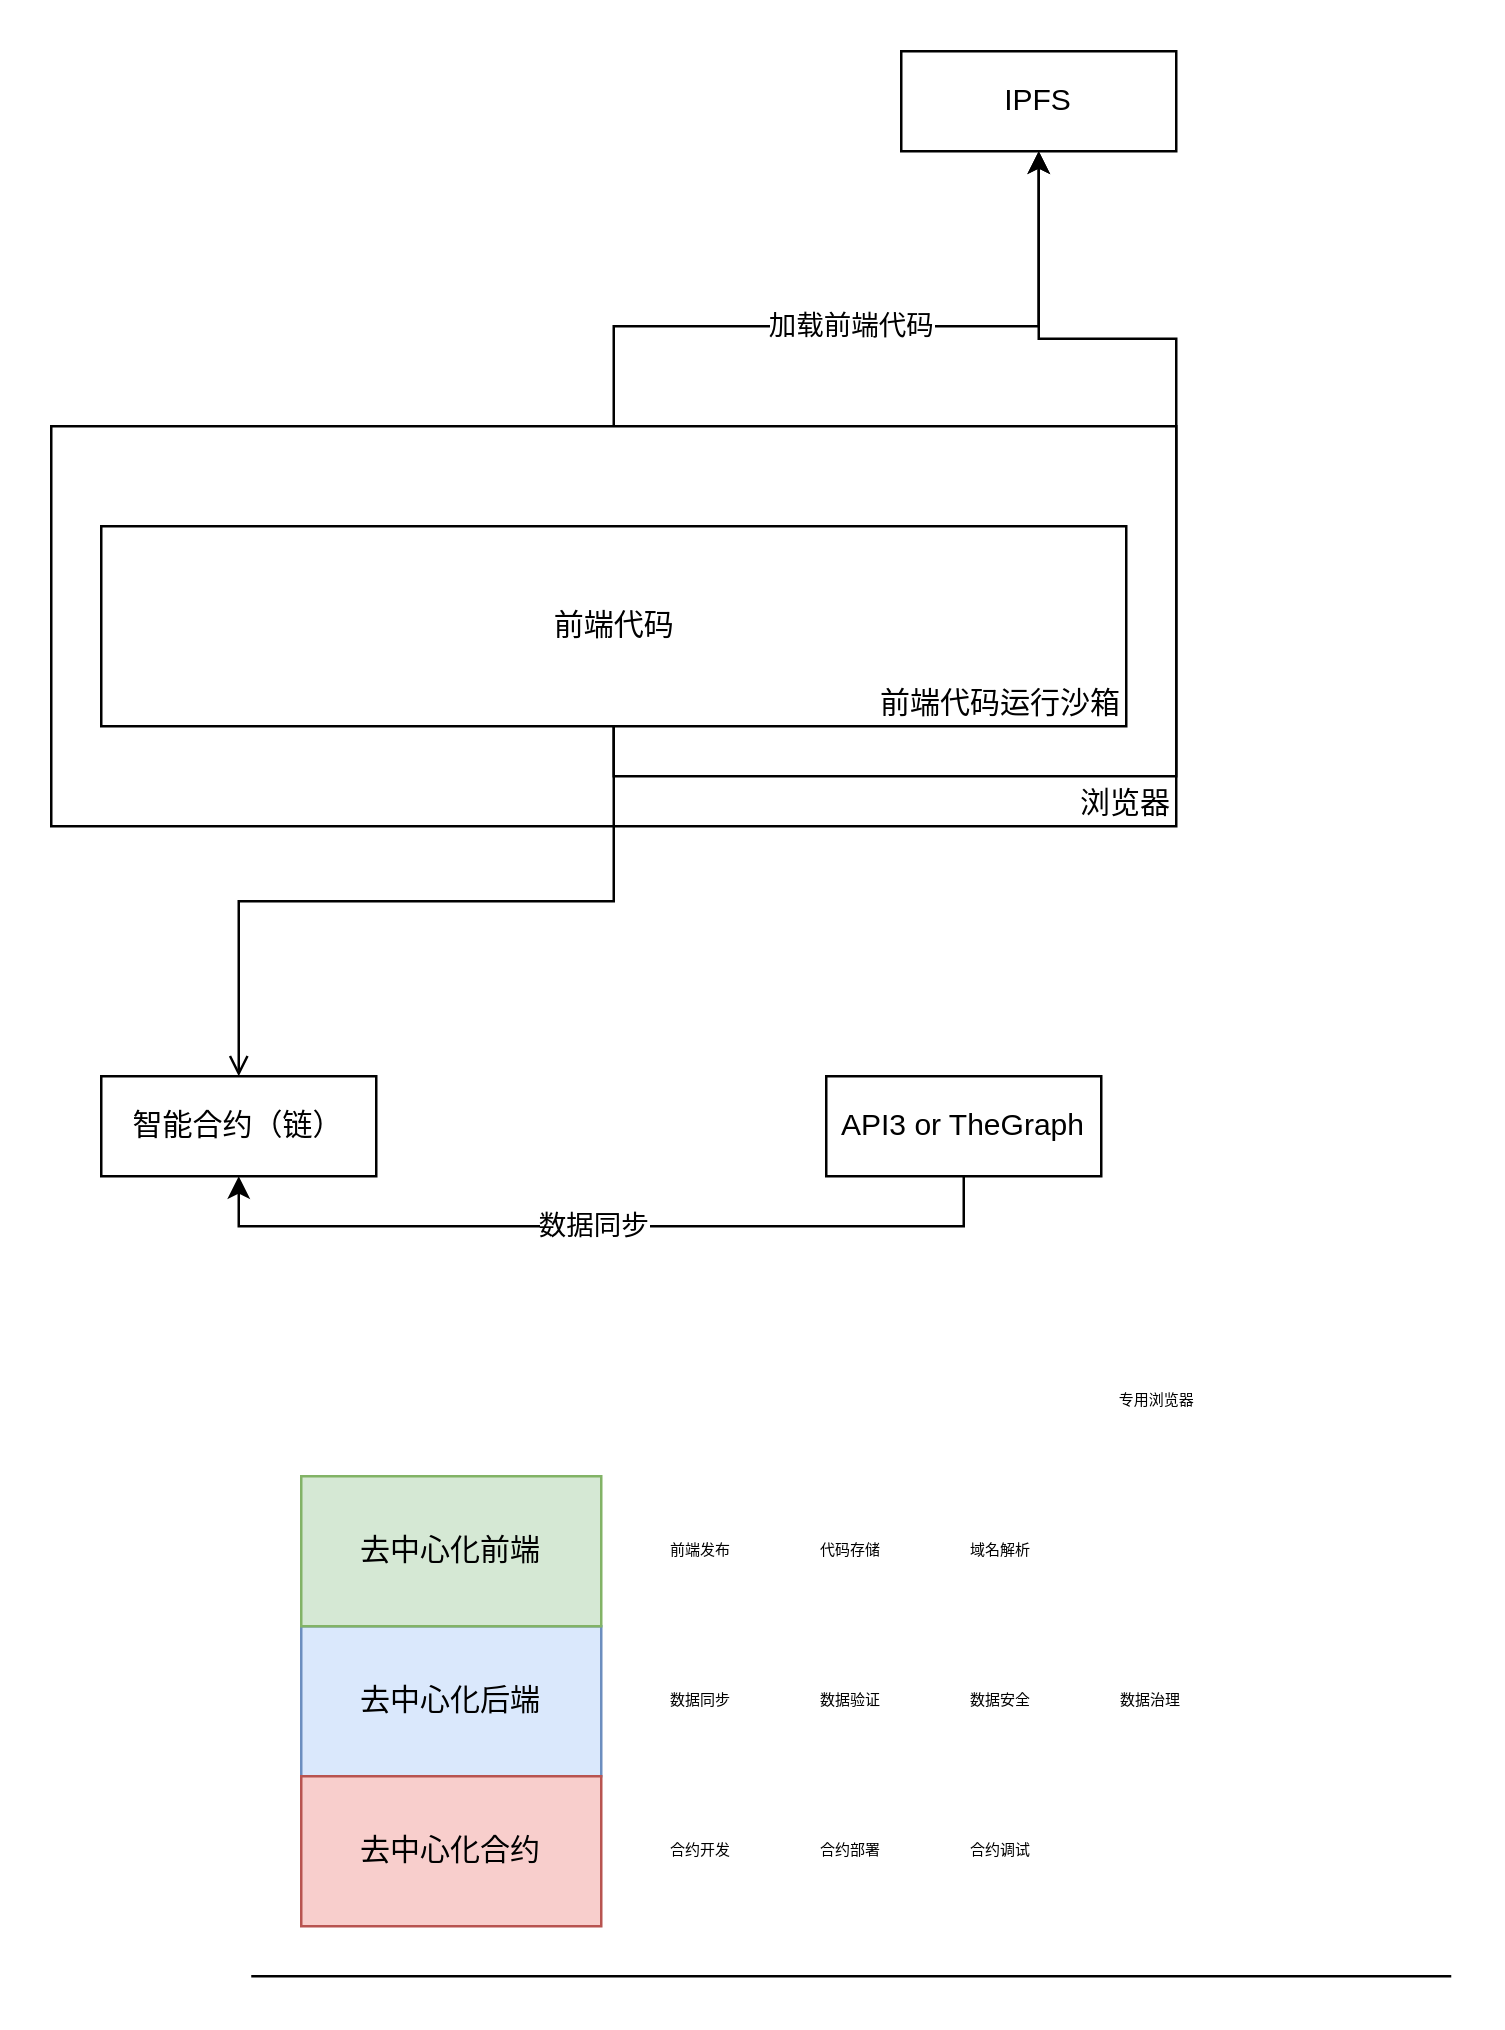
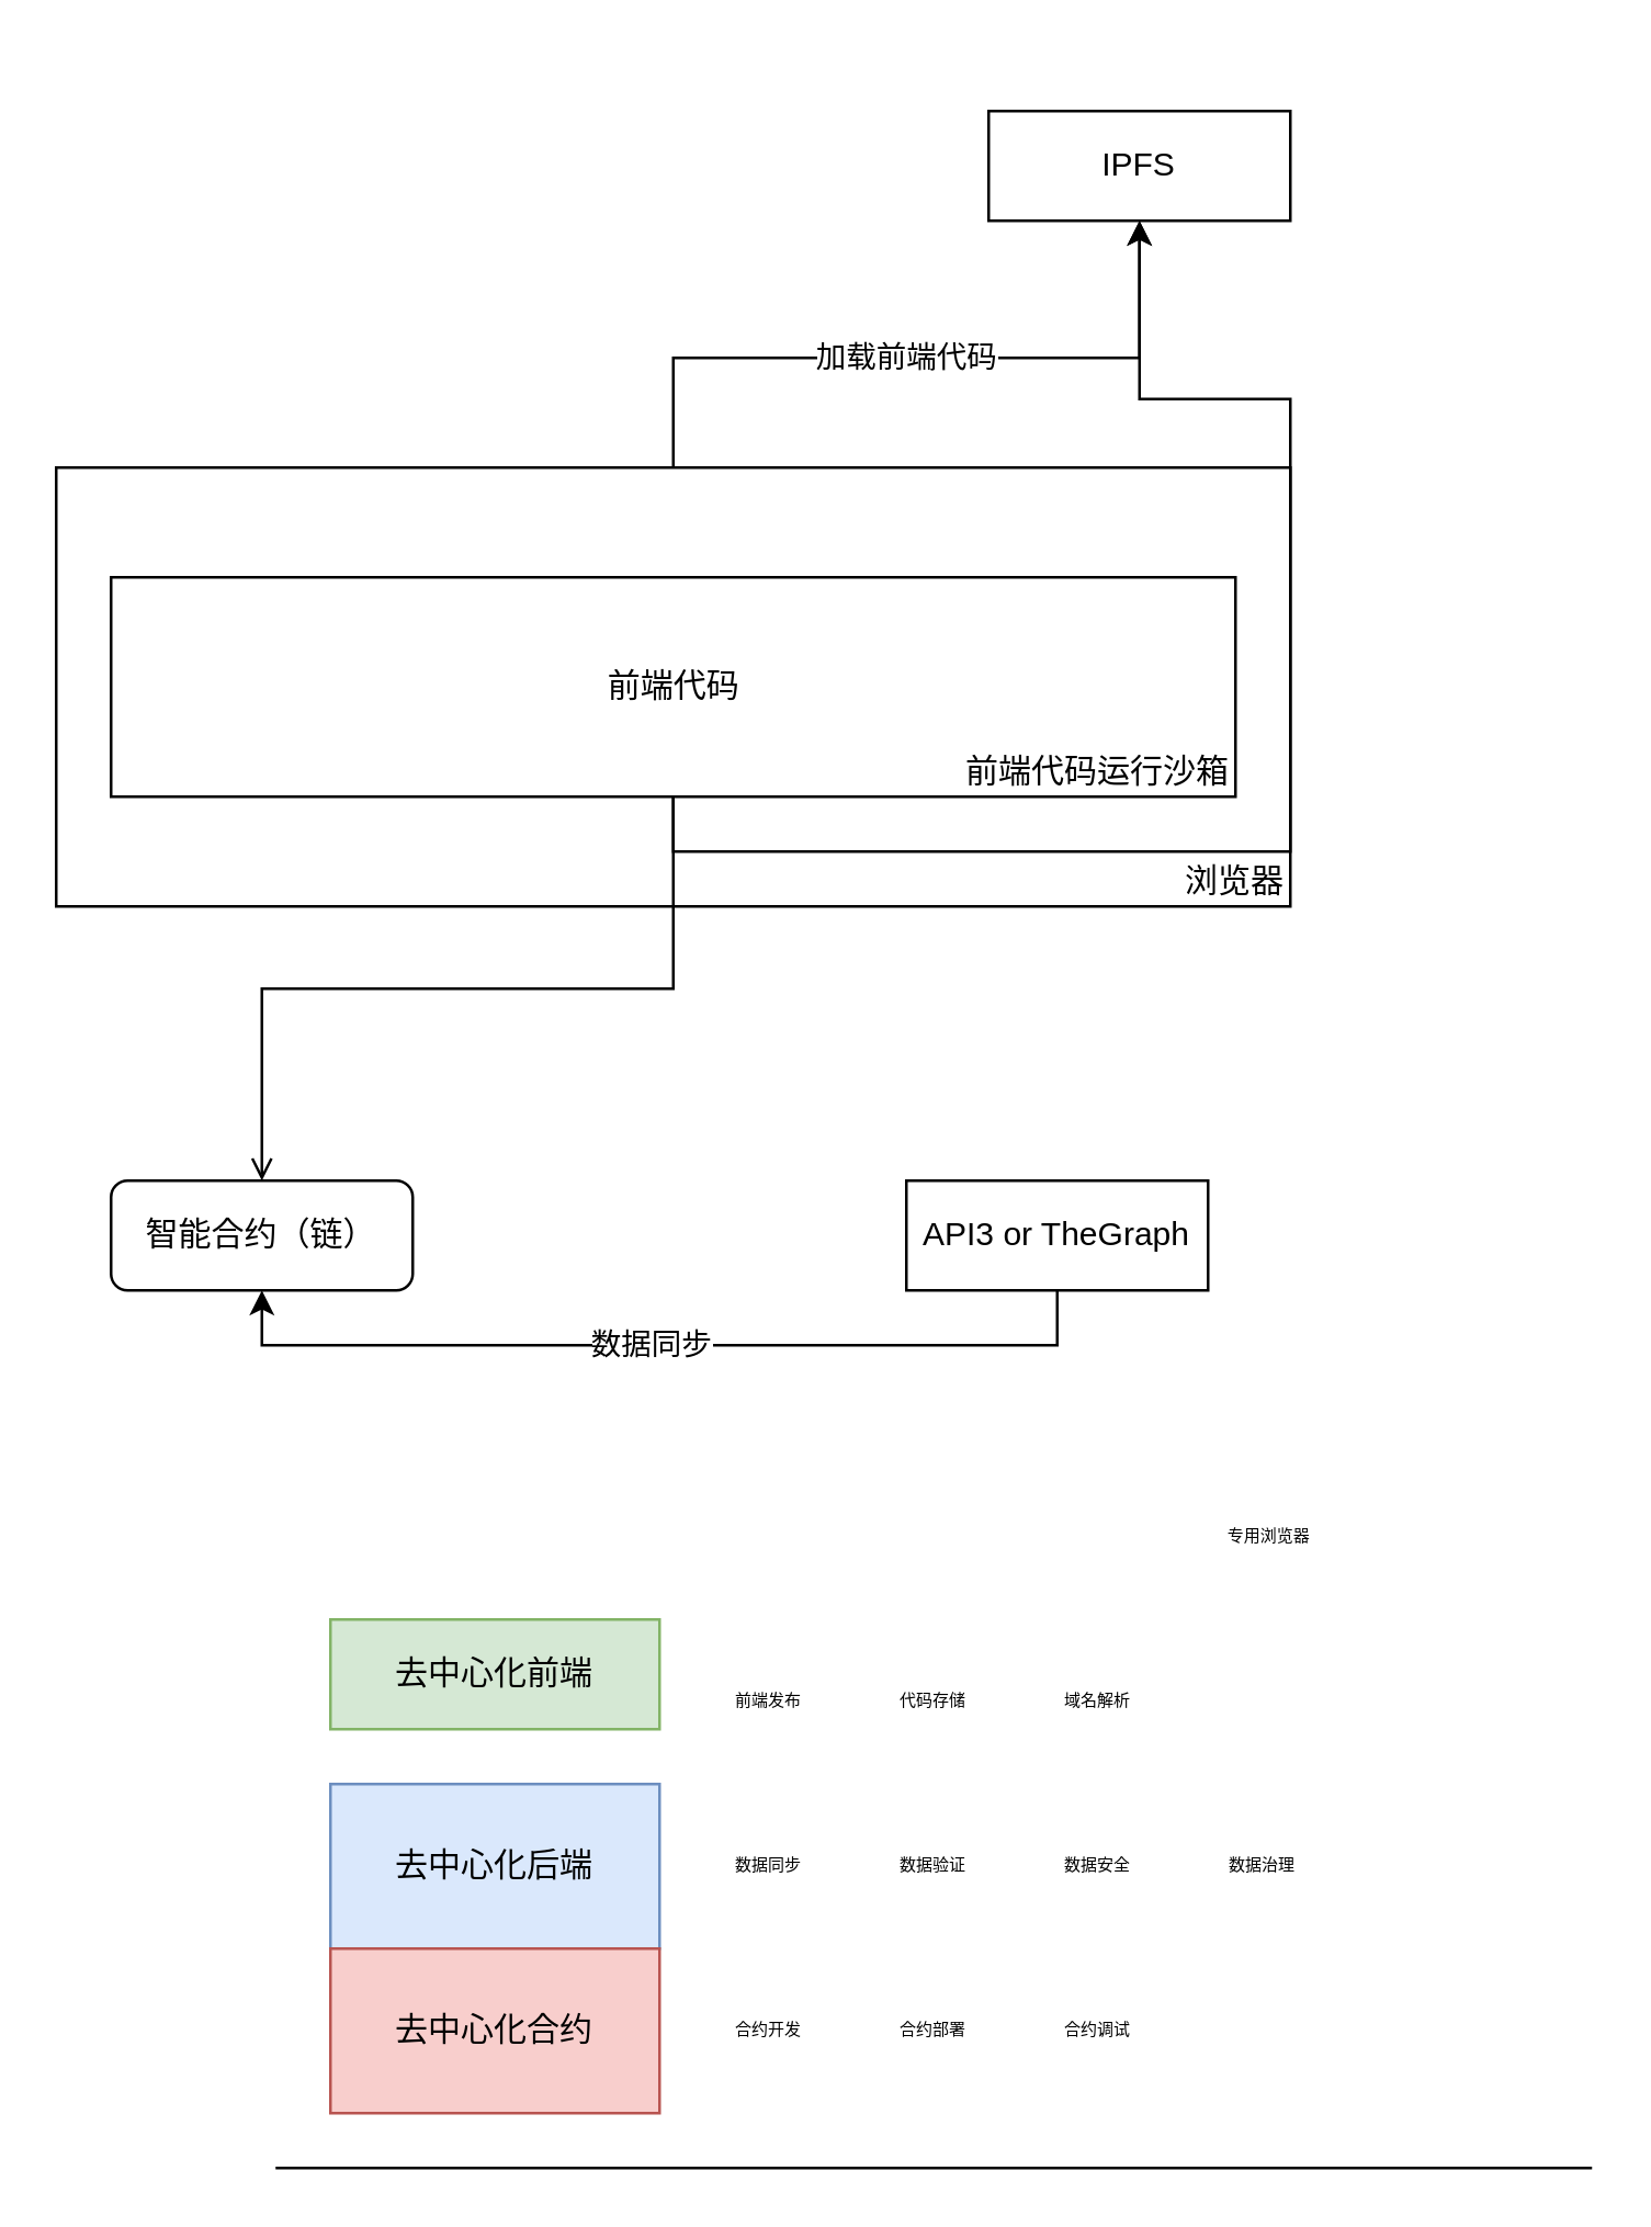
  <mxCell id="0" />
  <mxCell id="1" parent="0" />
  <mxCell id="2" value="加载前端代码" style="edgeStyle=orthogonalEdgeStyle;rounded=0;orthogonalLoop=1;jettySize=auto;html=1;entryX=0.5;entryY=1;entryDx=0;entryDy=0;" parent="1" source="3" target="6" edge="1"><mxGeometry x="-0.036" relative="1" as="geometry"><Array as="points"><mxPoint x="245" y="130" /><mxPoint x="415" y="130" /></Array><mxPoint as="offset" /></mxGeometry></mxCell>
  <mxCell id="3" value="浏览器" style="rounded=0;whiteSpace=wrap;html=1;verticalAlign=bottom;align=right;" parent="1" vertex="1"><mxGeometry x="20" y="170" width="450" height="160" as="geometry" /></mxCell>
  <mxCell id="4" style="edgeStyle=orthogonalEdgeStyle;rounded=0;orthogonalLoop=1;jettySize=auto;html=1;exitX=0.5;exitY=1;exitDx=0;exitDy=0;endArrow=classic;endFill=1;" parent="1" source="5" target="6" edge="1"><mxGeometry relative="1" as="geometry" /></mxCell>
  <mxCell id="5" value="前端代码运行沙箱" style="rounded=0;whiteSpace=wrap;html=1;verticalAlign=bottom;align=right;" parent="1" vertex="1"><mxGeometry x="40" y="210" width="410" height="80" as="geometry" /></mxCell>
- <mxCell id="6" value="IPFS" style="rounded=0;whiteSpace=wrap;html=1;" parent="1" vertex="1"><mxGeometry x="360" y="20" width="110" height="40" as="geometry" /></mxCell>
+ <mxCell id="6" value="IPFS" style="rounded=0;whiteSpace=wrap;html=1;" parent="1" vertex="1"><mxGeometry x="360" y="40" width="110" height="40" as="geometry" /></mxCell>
  <mxCell id="7" style="edgeStyle=orthogonalEdgeStyle;rounded=0;orthogonalLoop=1;jettySize=auto;html=1;entryX=0.5;entryY=0;entryDx=0;entryDy=0;endArrow=open;endFill=1;" parent="1" source="5" target="10" edge="1"><mxGeometry relative="1" as="geometry" /></mxCell>
  <mxCell id="8" value="前端代码" style="text;html=1;align=center;verticalAlign=middle;resizable=0;points=[];autosize=1;strokeColor=none;fillColor=none;" parent="1" vertex="1"><mxGeometry x="210" y="235" width="70" height="30" as="geometry" /></mxCell>
  <mxCell id="9" style="edgeStyle=orthogonalEdgeStyle;rounded=0;orthogonalLoop=1;jettySize=auto;html=1;exitX=0.5;exitY=1;exitDx=0;exitDy=0;entryX=0.5;entryY=1;entryDx=0;entryDy=0;strokeColor=none;endArrow=classic;endFill=1;" parent="1" source="10" target="13" edge="1"><mxGeometry relative="1" as="geometry" /></mxCell>
- <mxCell id="10" value="智能合约（链）" style="rounded=0;whiteSpace=wrap;html=1;" parent="1" vertex="1"><mxGeometry x="40" y="430" width="110" height="40" as="geometry" /></mxCell>
+ <mxCell id="10" value="智能合约（链）" style="whiteSpace=wrap;html=1;rounded=1;" parent="1" vertex="1"><mxGeometry x="40" y="430" width="110" height="40" as="geometry" /></mxCell>
  <mxCell id="11" style="edgeStyle=orthogonalEdgeStyle;rounded=0;orthogonalLoop=1;jettySize=auto;html=1;entryX=0.5;entryY=1;entryDx=0;entryDy=0;endArrow=classic;endFill=1;exitX=0.5;exitY=1;exitDx=0;exitDy=0;" parent="1" source="13" target="10" edge="1"><mxGeometry relative="1" as="geometry" /></mxCell>
  <mxCell id="12" value="数据同步" style="edgeLabel;html=1;align=center;verticalAlign=middle;resizable=0;points=[];" parent="11" vertex="1" connectable="0"><mxGeometry x="0.022" y="-1" relative="1" as="geometry"><mxPoint as="offset" /></mxGeometry></mxCell>
  <mxCell id="13" value="API3 or TheGraph" style="rounded=0;whiteSpace=wrap;html=1;" parent="1" vertex="1"><mxGeometry x="330" y="430" width="110" height="40" as="geometry" /></mxCell>
  <mxCell id="14" value="去中心化后端" style="rounded=0;whiteSpace=wrap;html=1;fillColor=#dae8fc;strokeColor=#6c8ebf;" parent="1" vertex="1"><mxGeometry x="120" y="650" width="120" height="60" as="geometry" /></mxCell>
- <mxCell id="15" value="去中心化前端" style="rounded=0;whiteSpace=wrap;html=1;fillColor=#d5e8d4;strokeColor=#82b366;" parent="1" vertex="1"><mxGeometry x="120" y="590" width="120" height="60" as="geometry" /></mxCell>
+ <mxCell id="15" value="去中心化前端" style="rounded=0;whiteSpace=wrap;html=1;fillColor=#d5e8d4;strokeColor=#82b366;" parent="1" vertex="1"><mxGeometry x="120" y="590" width="120" height="40" as="geometry" /></mxCell>
  <mxCell id="16" value="去中心化合约" style="rounded=0;whiteSpace=wrap;html=1;fillColor=#f8cecc;strokeColor=#b85450;" parent="1" vertex="1"><mxGeometry x="120" y="710" width="120" height="60" as="geometry" /></mxCell>
  <mxCell id="17" value="合约开发" style="text;html=1;strokeColor=none;fillColor=none;align=center;verticalAlign=middle;whiteSpace=wrap;rounded=0;fontSize=6;" parent="1" vertex="1"><mxGeometry x="250" y="725" width="60" height="30" as="geometry" /></mxCell>
  <mxCell id="18" value="合约部署" style="text;html=1;strokeColor=none;fillColor=none;align=center;verticalAlign=middle;whiteSpace=wrap;rounded=0;fontSize=6;" parent="1" vertex="1"><mxGeometry x="310" y="725" width="60" height="30" as="geometry" /></mxCell>
  <mxCell id="19" value="合约调试" style="text;html=1;strokeColor=none;fillColor=none;align=center;verticalAlign=middle;whiteSpace=wrap;rounded=0;fontSize=6;" parent="1" vertex="1"><mxGeometry x="370" y="725" width="60" height="30" as="geometry" /></mxCell>
  <mxCell id="20" value="数据同步" style="text;html=1;strokeColor=none;fillColor=none;align=center;verticalAlign=middle;whiteSpace=wrap;rounded=0;fontSize=6;" parent="1" vertex="1"><mxGeometry x="250" y="665" width="60" height="30" as="geometry" /></mxCell>
  <mxCell id="21" value="数据验证" style="text;html=1;strokeColor=none;fillColor=none;align=center;verticalAlign=middle;whiteSpace=wrap;rounded=0;fontSize=6;" parent="1" vertex="1"><mxGeometry x="310" y="665" width="60" height="30" as="geometry" /></mxCell>
  <mxCell id="22" value="数据安全" style="text;html=1;strokeColor=none;fillColor=none;align=center;verticalAlign=middle;whiteSpace=wrap;rounded=0;fontSize=6;" parent="1" vertex="1"><mxGeometry x="370" y="665" width="60" height="30" as="geometry" /></mxCell>
  <mxCell id="23" value="数据治理" style="text;html=1;strokeColor=none;fillColor=none;align=center;verticalAlign=middle;whiteSpace=wrap;rounded=0;fontSize=6;" parent="1" vertex="1"><mxGeometry x="430" y="665" width="60" height="30" as="geometry" /></mxCell>
  <mxCell id="24" value="前端发布" style="text;html=1;strokeColor=none;fillColor=none;align=center;verticalAlign=middle;whiteSpace=wrap;rounded=0;fontSize=6;" parent="1" vertex="1"><mxGeometry x="250" y="605" width="60" height="30" as="geometry" /></mxCell>
  <mxCell id="25" value="代码存储" style="text;html=1;strokeColor=none;fillColor=none;align=center;verticalAlign=middle;whiteSpace=wrap;rounded=0;fontSize=6;" parent="1" vertex="1"><mxGeometry x="310" y="605" width="60" height="30" as="geometry" /></mxCell>
  <mxCell id="26" value="域名解析" style="text;html=1;strokeColor=none;fillColor=none;align=center;verticalAlign=middle;whiteSpace=wrap;rounded=0;fontSize=6;" parent="1" vertex="1"><mxGeometry x="370" y="607.5" width="60" height="25" as="geometry" /></mxCell>
  <mxCell id="27" value="专用浏览器" style="text;html=1;strokeColor=none;fillColor=none;align=center;verticalAlign=middle;whiteSpace=wrap;rounded=0;fontSize=6;" parent="1" vertex="1"><mxGeometry x="430" y="547.5" width="65" height="25" as="geometry" /></mxCell>
  <mxCell id="28" value="" style="endArrow=none;html=1;rounded=0;fontSize=6;" parent="1" edge="1"><mxGeometry width="50" height="50" relative="1" as="geometry"><mxPoint x="100" y="790" as="sourcePoint" /><mxPoint x="580" y="790" as="targetPoint" /></mxGeometry></mxCell>
